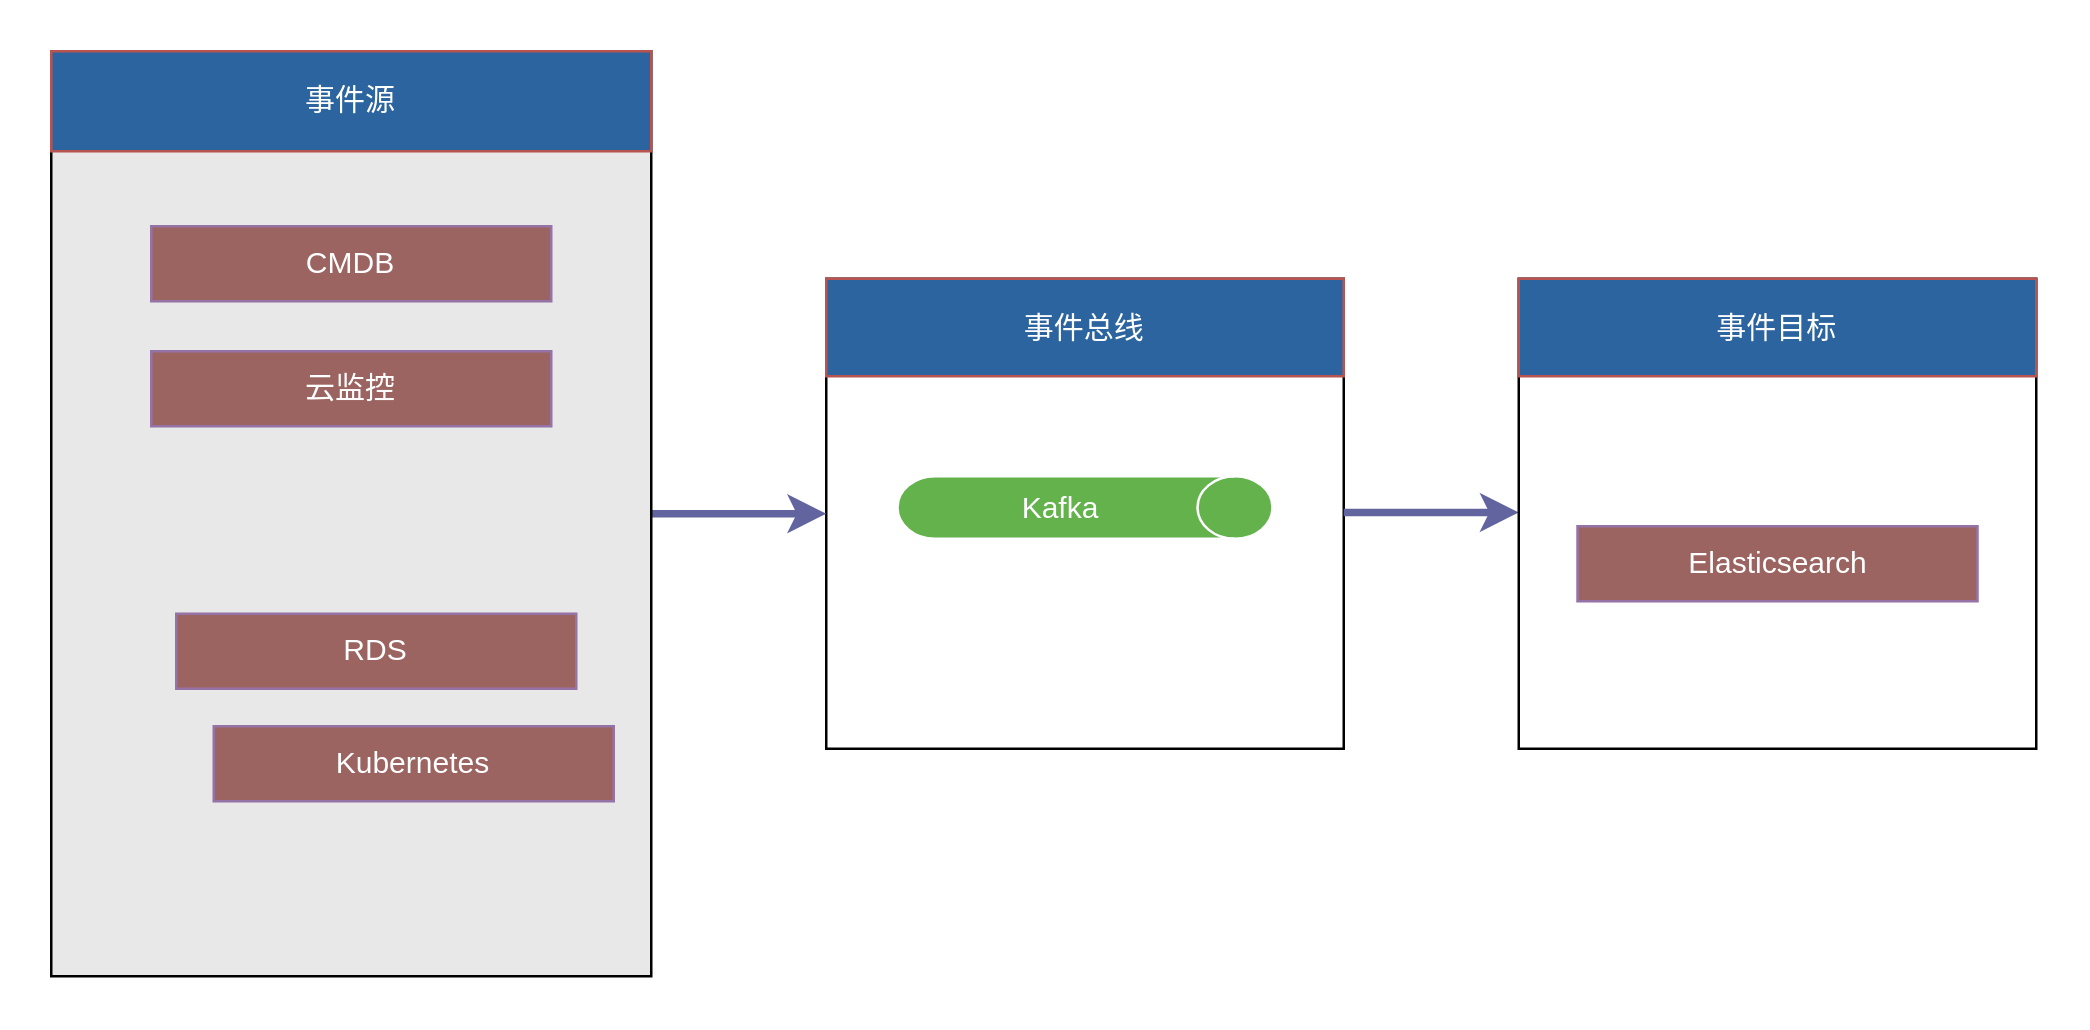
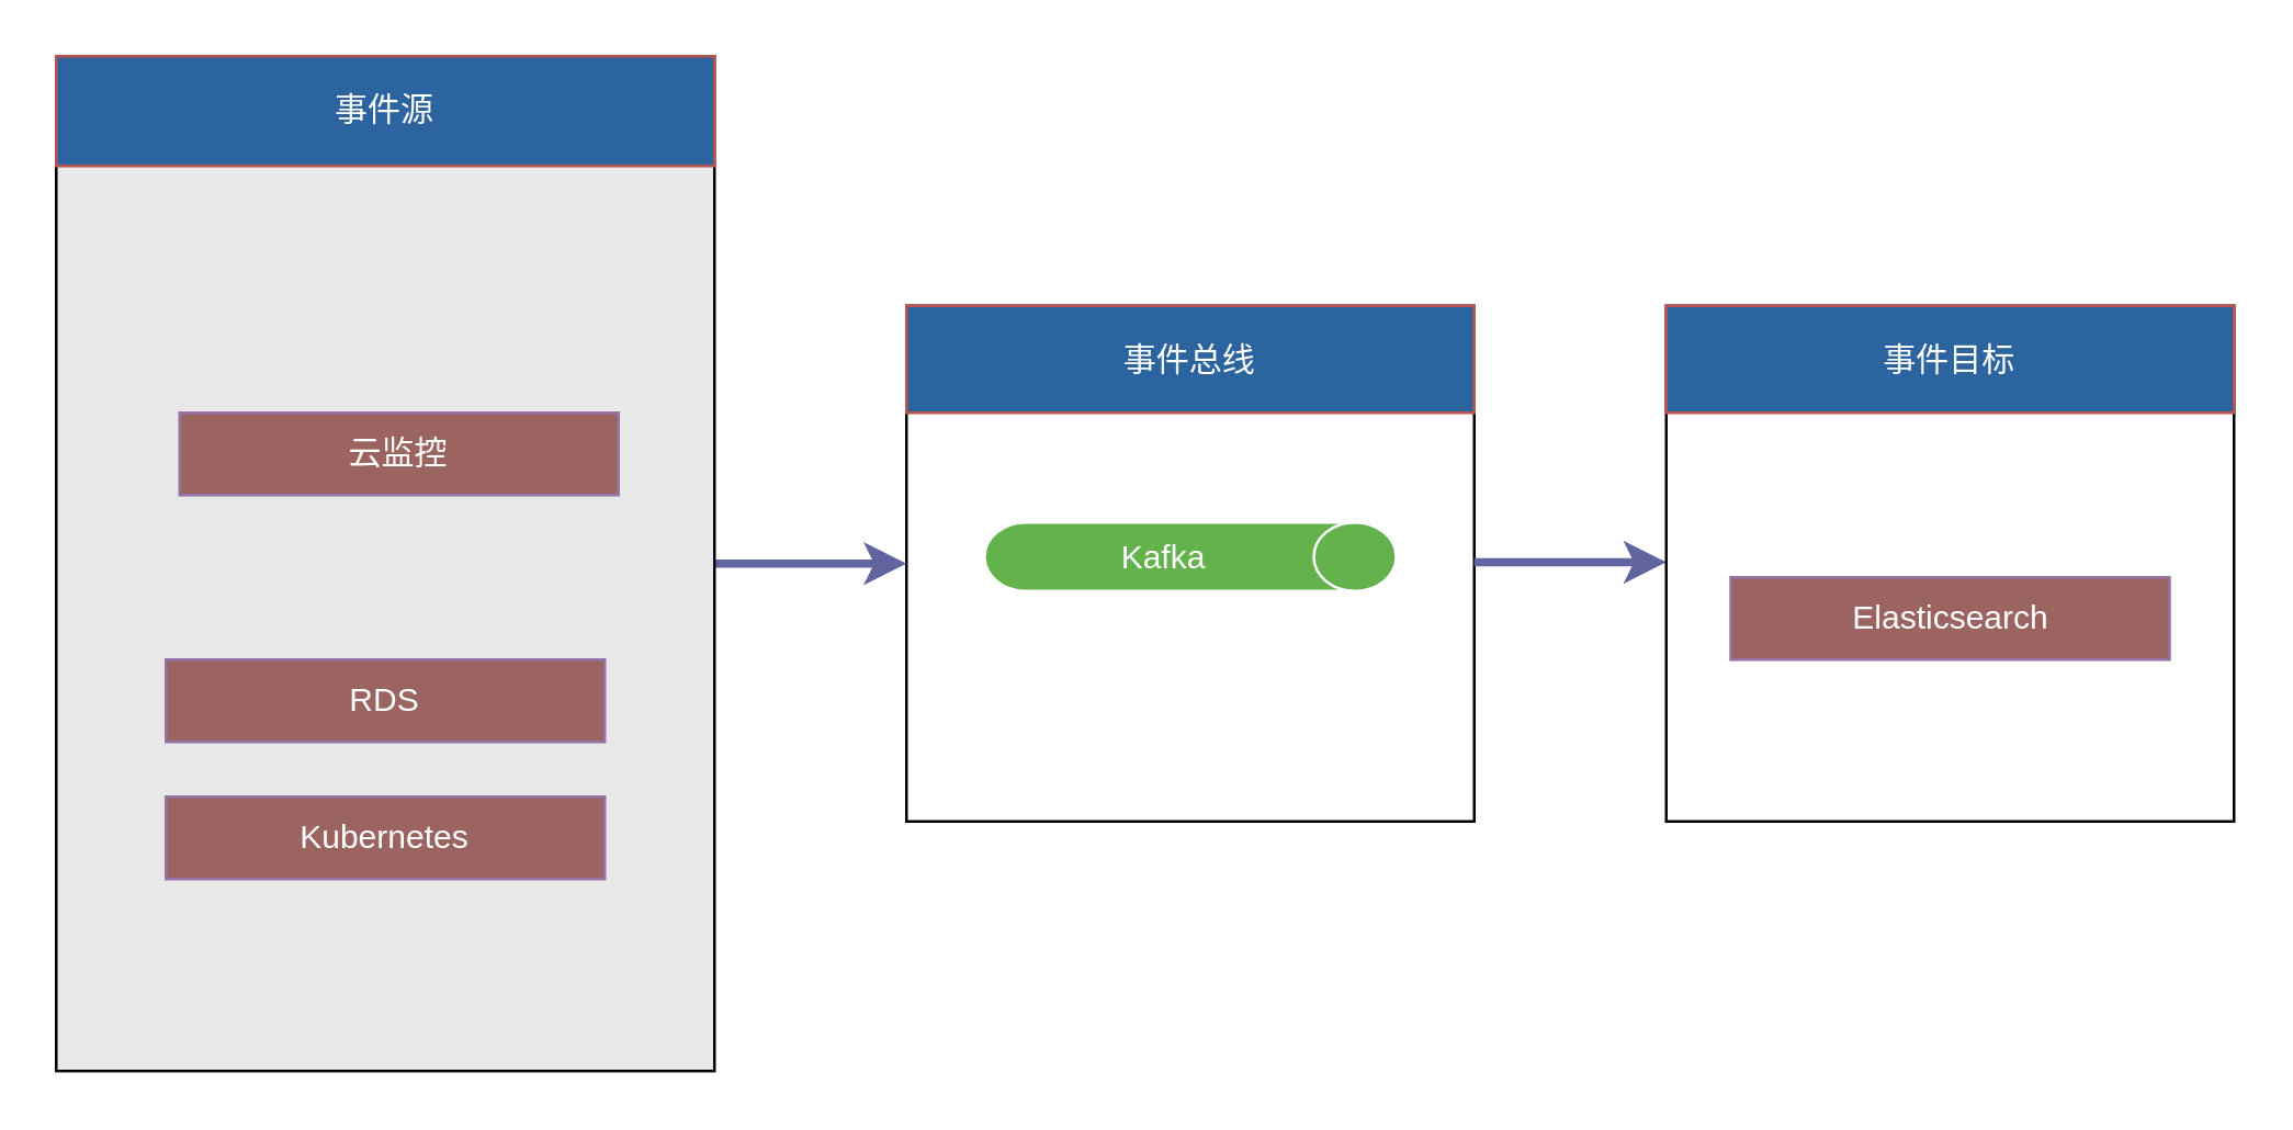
  <mxCell id="0" />
  <mxCell id="1" parent="0" />
  <mxCell id="2" value="" style="rounded=0;whiteSpace=wrap;html=1;fillColor=#FFFFFF;" parent="1" vertex="1"><mxGeometry x="330" y="111" width="207" height="188" as="geometry" /></mxCell>
  <mxCell id="3" value="" style="edgeStyle=orthogonalEdgeStyle;rounded=0;orthogonalLoop=1;jettySize=auto;html=1;strokeColor=#62649F;strokeWidth=3;" parent="1" source="4" target="2" edge="1"><mxGeometry relative="1" as="geometry" /></mxCell>
  <mxCell id="4" value="" style="rounded=0;whiteSpace=wrap;html=1;fillColor=#E8E8E8;" parent="1" vertex="1"><mxGeometry x="20" y="20" width="240" height="370" as="geometry" /></mxCell>
  <mxCell id="5" value="&lt;font color=&quot;#ffffff&quot;&gt;事件源&lt;/font&gt;" style="text;html=1;align=center;verticalAlign=middle;whiteSpace=wrap;rounded=0;fillColor=#2C649F;strokeColor=#b85450;" parent="1" vertex="1"><mxGeometry x="20" y="20" width="240" height="40" as="geometry" /></mxCell>
- <mxCell id="6" value="&lt;font color=&quot;#ffffff&quot;&gt;CMDB&lt;/font&gt;" style="text;html=1;align=center;verticalAlign=middle;whiteSpace=wrap;rounded=0;fillColor=#9C6460;strokeColor=#9673a6;" parent="1" vertex="1"><mxGeometry x="60" y="90" width="160" height="30" as="geometry" /></mxCell>
- <mxCell id="7" value="&lt;font color=&quot;#ffffff&quot;&gt;云监控&lt;/font&gt;" style="text;html=1;align=center;verticalAlign=middle;whiteSpace=wrap;rounded=0;fillColor=#9C6460;strokeColor=#9673a6;" parent="1" vertex="1"><mxGeometry x="60" y="140" width="160" height="30" as="geometry" /></mxCell>
- <mxCell id="8" value="&lt;font color=&quot;#ffffff&quot;&gt;RDS&lt;/font&gt;" style="text;html=1;align=center;verticalAlign=middle;whiteSpace=wrap;rounded=0;fillColor=#9C6460;strokeColor=#9673a6;" parent="1" vertex="1"><mxGeometry x="70" y="245" width="160" height="30" as="geometry" /></mxCell>
- <mxCell id="9" value="&lt;font color=&quot;#ffffff&quot;&gt;Kubernetes&lt;/font&gt;" style="text;html=1;align=center;verticalAlign=middle;whiteSpace=wrap;rounded=0;fillColor=#9C6460;strokeColor=#9673a6;" parent="1" vertex="1"><mxGeometry x="85" y="290" width="160" height="30" as="geometry" /></mxCell>
+ <mxCell id="7" value="&lt;font color=&quot;#ffffff&quot;&gt;云监控&lt;/font&gt;" style="text;html=1;align=center;verticalAlign=middle;whiteSpace=wrap;rounded=0;fillColor=#9C6460;strokeColor=#9673a6;" parent="1" vertex="1"><mxGeometry x="65" y="150" width="160" height="30" as="geometry" /></mxCell>
+ <mxCell id="8" value="&lt;font color=&quot;#ffffff&quot;&gt;RDS&lt;/font&gt;" style="text;html=1;align=center;verticalAlign=middle;whiteSpace=wrap;rounded=0;fillColor=#9C6460;strokeColor=#9673a6;" parent="1" vertex="1"><mxGeometry x="60" y="240" width="160" height="30" as="geometry" /></mxCell>
+ <mxCell id="9" value="&lt;font color=&quot;#ffffff&quot;&gt;Kubernetes&lt;/font&gt;" style="text;html=1;align=center;verticalAlign=middle;whiteSpace=wrap;rounded=0;fillColor=#9C6460;strokeColor=#9673a6;" parent="1" vertex="1"><mxGeometry x="60" y="290" width="160" height="30" as="geometry" /></mxCell>
  <mxCell id="10" value="&lt;font color=&quot;#ffffff&quot;&gt;Kafka&lt;/font&gt;" style="shape=cylinder3;whiteSpace=wrap;html=1;boundedLbl=1;backgroundOutline=1;size=15;direction=south;fillColor=#63b24c;strokeColor=#ffffff;" parent="1" vertex="1"><mxGeometry x="358.5" y="190" width="150" height="25" as="geometry" /></mxCell>
  <mxCell id="11" value="&lt;font color=&quot;#ffffff&quot;&gt;事件总线&lt;/font&gt;" style="text;html=1;align=center;verticalAlign=middle;whiteSpace=wrap;rounded=0;fillColor=#2C649F;strokeColor=#b85450;" parent="1" vertex="1"><mxGeometry x="330" y="111" width="207" height="39" as="geometry" /></mxCell>
  <mxCell id="12" value="" style="edgeStyle=orthogonalEdgeStyle;rounded=0;orthogonalLoop=1;jettySize=auto;html=1;strokeColor=#62649F;strokeWidth=3;" parent="1" edge="1"><mxGeometry relative="1" as="geometry"><mxPoint x="537" y="204.5" as="sourcePoint" /><mxPoint x="607" y="204.5" as="targetPoint" /></mxGeometry></mxCell>
  <mxCell id="13" value="" style="rounded=0;whiteSpace=wrap;html=1;fillColor=#FFFFFF;" vertex="1" parent="1"><mxGeometry x="607" y="111" width="207" height="188" as="geometry" /></mxCell>
  <mxCell id="14" value="&lt;font color=&quot;#ffffff&quot;&gt;事件目标&lt;/font&gt;" style="text;html=1;align=center;verticalAlign=middle;whiteSpace=wrap;rounded=0;fillColor=#2C649F;strokeColor=#b85450;" vertex="1" parent="1"><mxGeometry x="607" y="111" width="207" height="39" as="geometry" /></mxCell>
  <mxCell id="15" value="&lt;font color=&quot;#ffffff&quot;&gt;Elasticsearch&lt;/font&gt;" style="text;html=1;align=center;verticalAlign=middle;whiteSpace=wrap;rounded=0;fillColor=#9C6460;strokeColor=#9673a6;" vertex="1" parent="1"><mxGeometry x="630.5" y="210" width="160" height="30" as="geometry" /></mxCell>
